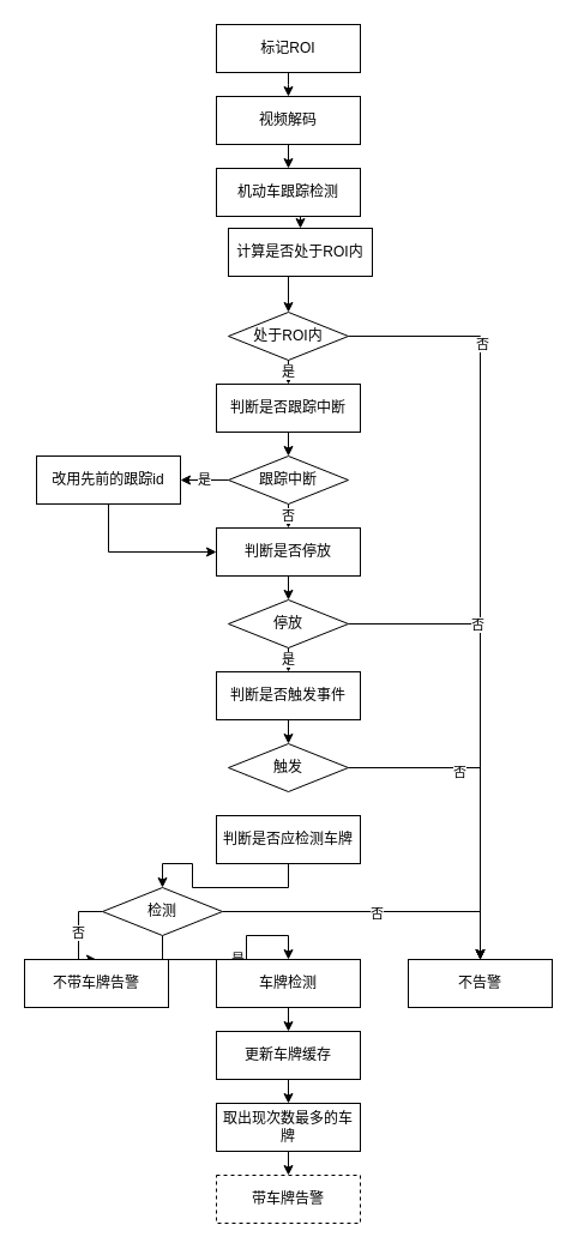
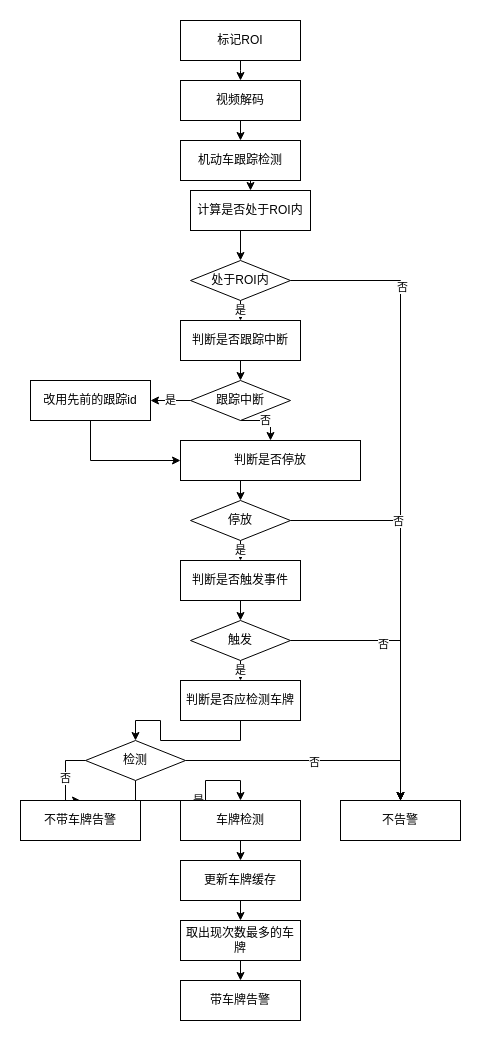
  <mxCell id="0" />
  <mxCell id="1" parent="0" />
  <mxCell id="2" style="edgeStyle=orthogonalEdgeStyle;rounded=0;orthogonalLoop=1;jettySize=auto;html=1;exitX=0.5;exitY=1;exitDx=0;exitDy=0;entryX=0.5;entryY=0;entryDx=0;entryDy=0;" edge="1" parent="1" source="3" target="5"><mxGeometry relative="1" as="geometry"><Array as="points"><mxPoint x="240" y="70" /><mxPoint x="240" y="70" /></Array></mxGeometry></mxCell>
  <mxCell id="3" value="标记ROI" style="rounded=0;whiteSpace=wrap;html=1;" vertex="1" parent="1"><mxGeometry x="180" y="20" width="120" height="40" as="geometry" /></mxCell>
  <mxCell id="4" style="edgeStyle=orthogonalEdgeStyle;rounded=0;orthogonalLoop=1;jettySize=auto;html=1;exitX=0.5;exitY=1;exitDx=0;exitDy=0;entryX=0.5;entryY=0;entryDx=0;entryDy=0;" edge="1" parent="1" source="5" target="7"><mxGeometry relative="1" as="geometry" /></mxCell>
  <mxCell id="5" value="视频解码" style="rounded=0;whiteSpace=wrap;html=1;" vertex="1" parent="1"><mxGeometry x="180" y="80" width="120" height="40" as="geometry" /></mxCell>
  <mxCell id="6" style="edgeStyle=orthogonalEdgeStyle;rounded=0;orthogonalLoop=1;jettySize=auto;html=1;exitX=0.5;exitY=1;exitDx=0;exitDy=0;entryX=0.5;entryY=0;entryDx=0;entryDy=0;" edge="1" parent="1" source="7" target="9"><mxGeometry relative="1" as="geometry" /></mxCell>
  <mxCell id="7" value="机动车跟踪检测" style="rounded=0;whiteSpace=wrap;html=1;" vertex="1" parent="1"><mxGeometry x="180" y="140" width="120" height="40" as="geometry" /></mxCell>
  <mxCell id="8" style="edgeStyle=orthogonalEdgeStyle;rounded=0;orthogonalLoop=1;jettySize=auto;html=1;exitX=0.5;exitY=1;exitDx=0;exitDy=0;entryX=0.5;entryY=0;entryDx=0;entryDy=0;" edge="1" parent="1" source="9" target="13"><mxGeometry relative="1" as="geometry" /></mxCell>
  <mxCell id="9" value="计算是否处于ROI内" style="rounded=0;whiteSpace=wrap;html=1;" vertex="1" parent="1"><mxGeometry x="190" y="190" width="120" height="40" as="geometry" /></mxCell>
  <mxCell id="10" value="是" style="edgeStyle=orthogonalEdgeStyle;rounded=0;orthogonalLoop=1;jettySize=auto;html=1;exitX=0.5;exitY=1;exitDx=0;exitDy=0;entryX=0.5;entryY=0;entryDx=0;entryDy=0;" edge="1" parent="1" source="13" target="15"><mxGeometry relative="1" as="geometry" /></mxCell>
  <mxCell id="11" style="edgeStyle=orthogonalEdgeStyle;rounded=0;orthogonalLoop=1;jettySize=auto;html=1;exitX=1;exitY=0.5;exitDx=0;exitDy=0;entryX=0.5;entryY=0;entryDx=0;entryDy=0;" edge="1" parent="1" source="13" target="44"><mxGeometry relative="1" as="geometry" /></mxCell>
  <mxCell id="12" value="否" style="edgeLabel;html=1;align=center;verticalAlign=middle;resizable=0;points=[];" vertex="1" connectable="0" parent="11"><mxGeometry x="-0.631" y="1" relative="1" as="geometry"><mxPoint as="offset" /></mxGeometry></mxCell>
  <mxCell id="13" value="&lt;span&gt;处于ROI内&lt;/span&gt;" style="rhombus;whiteSpace=wrap;html=1;" vertex="1" parent="1"><mxGeometry x="190" y="260" width="100" height="40" as="geometry" /></mxCell>
  <mxCell id="14" style="edgeStyle=orthogonalEdgeStyle;rounded=0;orthogonalLoop=1;jettySize=auto;html=1;exitX=0.5;exitY=1;exitDx=0;exitDy=0;entryX=0.5;entryY=0;entryDx=0;entryDy=0;" edge="1" parent="1" source="15" target="18"><mxGeometry relative="1" as="geometry" /></mxCell>
  <mxCell id="15" value="判断是否跟踪中断" style="rounded=0;whiteSpace=wrap;html=1;" vertex="1" parent="1"><mxGeometry x="180" y="320" width="120" height="40" as="geometry" /></mxCell>
  <mxCell id="16" value="是" style="edgeStyle=orthogonalEdgeStyle;rounded=0;orthogonalLoop=1;jettySize=auto;html=1;exitX=0;exitY=0.5;exitDx=0;exitDy=0;entryX=1;entryY=0.5;entryDx=0;entryDy=0;" edge="1" parent="1" source="18" target="38"><mxGeometry relative="1" as="geometry" /></mxCell>
  <mxCell id="17" value="否" style="edgeStyle=orthogonalEdgeStyle;rounded=0;orthogonalLoop=1;jettySize=auto;html=1;exitX=0.5;exitY=1;exitDx=0;exitDy=0;entryX=0.5;entryY=0;entryDx=0;entryDy=0;" edge="1" parent="1" source="18" target="20"><mxGeometry relative="1" as="geometry" /></mxCell>
  <mxCell id="18" value="跟踪中断" style="rhombus;whiteSpace=wrap;html=1;" vertex="1" parent="1"><mxGeometry x="190" y="380" width="100" height="40" as="geometry" /></mxCell>
  <mxCell id="19" style="edgeStyle=orthogonalEdgeStyle;rounded=0;orthogonalLoop=1;jettySize=auto;html=1;exitX=0.5;exitY=1;exitDx=0;exitDy=0;entryX=0.5;entryY=0;entryDx=0;entryDy=0;" edge="1" parent="1" source="20" target="24"><mxGeometry relative="1" as="geometry" /></mxCell>
- <mxCell id="20" value="判断是否停放" style="rounded=0;whiteSpace=wrap;html=1;" vertex="1" parent="1"><mxGeometry x="180" y="440" width="120" height="40" as="geometry" /></mxCell>
+ <mxCell id="20" value="判断是否停放" style="rounded=0;whiteSpace=wrap;html=1;" vertex="1" parent="1"><mxGeometry x="180" y="440" width="180" height="40" as="geometry" /></mxCell>
  <mxCell id="21" value="是" style="edgeStyle=orthogonalEdgeStyle;rounded=0;orthogonalLoop=1;jettySize=auto;html=1;exitX=0.5;exitY=1;exitDx=0;exitDy=0;entryX=0.5;entryY=0;entryDx=0;entryDy=0;" edge="1" parent="1" source="24" target="26"><mxGeometry relative="1" as="geometry" /></mxCell>
  <mxCell id="22" style="edgeStyle=orthogonalEdgeStyle;rounded=0;orthogonalLoop=1;jettySize=auto;html=1;exitX=1;exitY=0.5;exitDx=0;exitDy=0;entryX=0.5;entryY=0;entryDx=0;entryDy=0;" edge="1" parent="1" source="24" target="44"><mxGeometry relative="1" as="geometry" /></mxCell>
  <mxCell id="23" value="否" style="edgeLabel;html=1;align=center;verticalAlign=middle;resizable=0;points=[];" vertex="1" connectable="0" parent="22"><mxGeometry x="-0.449" relative="1" as="geometry"><mxPoint as="offset" /></mxGeometry></mxCell>
  <mxCell id="24" value="停放" style="rhombus;whiteSpace=wrap;html=1;" vertex="1" parent="1"><mxGeometry x="190" y="500" width="100" height="40" as="geometry" /></mxCell>
  <mxCell id="25" style="edgeStyle=orthogonalEdgeStyle;rounded=0;orthogonalLoop=1;jettySize=auto;html=1;exitX=0.5;exitY=1;exitDx=0;exitDy=0;entryX=0.5;entryY=0;entryDx=0;entryDy=0;" edge="1" parent="1" source="26" target="30"><mxGeometry relative="1" as="geometry" /></mxCell>
  <mxCell id="26" value="判断是否触发事件" style="rounded=0;whiteSpace=wrap;html=1;" vertex="1" parent="1"><mxGeometry x="180" y="560" width="120" height="40" as="geometry" /></mxCell>
+ <mxCell id="27" value="是" style="edgeStyle=orthogonalEdgeStyle;rounded=0;orthogonalLoop=1;jettySize=auto;html=1;exitX=0.5;exitY=1;exitDx=0;exitDy=0;entryX=0.5;entryY=0;entryDx=0;entryDy=0;" edge="1" parent="1" source="30" target="32"><mxGeometry relative="1" as="geometry" /></mxCell>
  <mxCell id="28" style="edgeStyle=orthogonalEdgeStyle;rounded=0;orthogonalLoop=1;jettySize=auto;html=1;exitX=1;exitY=0.5;exitDx=0;exitDy=0;entryX=0.5;entryY=0;entryDx=0;entryDy=0;" edge="1" parent="1" source="30" target="44"><mxGeometry relative="1" as="geometry" /></mxCell>
  <mxCell id="29" value="否" style="edgeLabel;html=1;align=center;verticalAlign=middle;resizable=0;points=[];" vertex="1" connectable="0" parent="28"><mxGeometry x="-0.318" y="-3" relative="1" as="geometry"><mxPoint as="offset" /></mxGeometry></mxCell>
  <mxCell id="30" value="触发" style="rhombus;whiteSpace=wrap;html=1;" vertex="1" parent="1"><mxGeometry x="190" y="620" width="100" height="40" as="geometry" /></mxCell>
  <mxCell id="31" style="edgeStyle=orthogonalEdgeStyle;rounded=0;orthogonalLoop=1;jettySize=auto;html=1;exitX=0.5;exitY=1;exitDx=0;exitDy=0;entryX=0.5;entryY=0;entryDx=0;entryDy=0;" edge="1" parent="1" source="32" target="36"><mxGeometry relative="1" as="geometry" /></mxCell>
  <mxCell id="32" value="判断是否应检测车牌" style="rounded=0;whiteSpace=wrap;html=1;" vertex="1" parent="1"><mxGeometry x="180" y="680" width="120" height="40" as="geometry" /></mxCell>
  <mxCell id="33" value="是" style="edgeStyle=orthogonalEdgeStyle;rounded=0;orthogonalLoop=1;jettySize=auto;html=1;exitX=0.5;exitY=1;exitDx=0;exitDy=0;entryX=0.5;entryY=0;entryDx=0;entryDy=0;" edge="1" parent="1" source="36" target="43"><mxGeometry relative="1" as="geometry"><mxPoint x="240" y="800" as="targetPoint" /></mxGeometry></mxCell>
  <mxCell id="34" style="edgeStyle=orthogonalEdgeStyle;rounded=0;orthogonalLoop=1;jettySize=auto;html=1;exitX=1;exitY=0.5;exitDx=0;exitDy=0;entryX=0.5;entryY=0;entryDx=0;entryDy=0;" edge="1" parent="1" source="36" target="44"><mxGeometry relative="1" as="geometry"><mxPoint x="500" y="830" as="targetPoint" /></mxGeometry></mxCell>
  <mxCell id="35" value="否" style="edgeLabel;html=1;align=center;verticalAlign=middle;resizable=0;points=[];" vertex="1" connectable="0" parent="34"><mxGeometry x="0.002" y="-1" relative="1" as="geometry"><mxPoint as="offset" /></mxGeometry></mxCell>
  <mxCell id="36" value="检测" style="rhombus;whiteSpace=wrap;html=1;" vertex="1" parent="1"><mxGeometry x="85" y="740" width="100" height="40" as="geometry" /></mxCell>
  <mxCell id="37" style="edgeStyle=orthogonalEdgeStyle;rounded=0;orthogonalLoop=1;jettySize=auto;html=1;exitX=0.5;exitY=1;exitDx=0;exitDy=0;entryX=0;entryY=0.5;entryDx=0;entryDy=0;" edge="1" parent="1" source="38" target="20"><mxGeometry relative="1" as="geometry" /></mxCell>
  <mxCell id="38" value="改用先前的跟踪id" style="rounded=0;whiteSpace=wrap;html=1;" vertex="1" parent="1"><mxGeometry x="30" y="380" width="120" height="40" as="geometry" /></mxCell>
  <mxCell id="39" value="否" style="edgeStyle=orthogonalEdgeStyle;rounded=0;orthogonalLoop=1;jettySize=auto;html=1;exitX=0;exitY=0.5;exitDx=0;exitDy=0;entryX=0.5;entryY=0;entryDx=0;entryDy=0;" edge="1" parent="1" source="36" target="48"><mxGeometry relative="1" as="geometry"><mxPoint x="190" y="880" as="sourcePoint" /></mxGeometry></mxCell>
  <mxCell id="40" style="edgeStyle=orthogonalEdgeStyle;rounded=0;orthogonalLoop=1;jettySize=auto;html=1;exitX=0.5;exitY=1;exitDx=0;exitDy=0;entryX=0.5;entryY=0;entryDx=0;entryDy=0;" edge="1" parent="1" source="41" target="46"><mxGeometry relative="1" as="geometry" /></mxCell>
  <mxCell id="41" value="更新车牌缓存" style="rounded=0;whiteSpace=wrap;html=1;" vertex="1" parent="1"><mxGeometry x="180" y="860" width="120" height="40" as="geometry" /></mxCell>
  <mxCell id="42" style="edgeStyle=orthogonalEdgeStyle;rounded=0;orthogonalLoop=1;jettySize=auto;html=1;exitX=0.5;exitY=1;exitDx=0;exitDy=0;entryX=0.5;entryY=0;entryDx=0;entryDy=0;" edge="1" parent="1" source="43" target="41"><mxGeometry relative="1" as="geometry" /></mxCell>
  <mxCell id="43" value="车牌检测" style="rounded=0;whiteSpace=wrap;html=1;" vertex="1" parent="1"><mxGeometry x="180" y="800" width="120" height="40" as="geometry" /></mxCell>
  <mxCell id="44" value="不告警" style="rounded=0;whiteSpace=wrap;html=1;" vertex="1" parent="1"><mxGeometry x="340" y="800" width="120" height="40" as="geometry" /></mxCell>
  <mxCell id="45" style="edgeStyle=orthogonalEdgeStyle;rounded=0;orthogonalLoop=1;jettySize=auto;html=1;exitX=0.5;exitY=1;exitDx=0;exitDy=0;entryX=0.5;entryY=0;entryDx=0;entryDy=0;" edge="1" parent="1" source="46" target="47"><mxGeometry relative="1" as="geometry" /></mxCell>
  <mxCell id="46" value="取出现次数最多的车牌" style="rounded=0;whiteSpace=wrap;html=1;" vertex="1" parent="1"><mxGeometry x="180" y="920" width="120" height="40" as="geometry" /></mxCell>
- <mxCell id="47" value="带车牌告警" style="rounded=0;whiteSpace=wrap;html=1;dashed=1;" vertex="1" parent="1"><mxGeometry x="180" y="980" width="120" height="40" as="geometry" /></mxCell>
+ <mxCell id="47" value="带车牌告警" style="rounded=0;whiteSpace=wrap;html=1;" vertex="1" parent="1"><mxGeometry x="180" y="980" width="120" height="40" as="geometry" /></mxCell>
  <mxCell id="48" value="不带车牌告警" style="rounded=0;whiteSpace=wrap;html=1;" vertex="1" parent="1"><mxGeometry x="20" y="800" width="120" height="40" as="geometry" /></mxCell>
